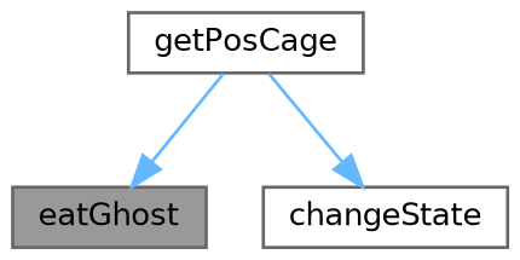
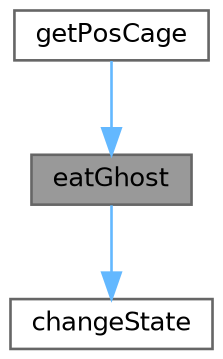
  digraph {
    rankdir=TB
    node [color=grey40 fillcolor=white fontname=Helvetica fontsize=10 shape=box style=filled]
    edge [color=steelblue1 fontname=Helvetica fontsize=10 labelfontname=Helvetica labelfontsize=10 style=solid]
    n1 [color=gray40 fillcolor=grey60 fontcolor=black height=0.2 label=eatGhost width=0.4]
    n2 [height=0.2 label=changeState width=0.4]
    n3 [height=0.2 label=getPosCage width=0.4]
-   n3 -> n2
+   n1 -> n2
    n3 -> n1
  }
